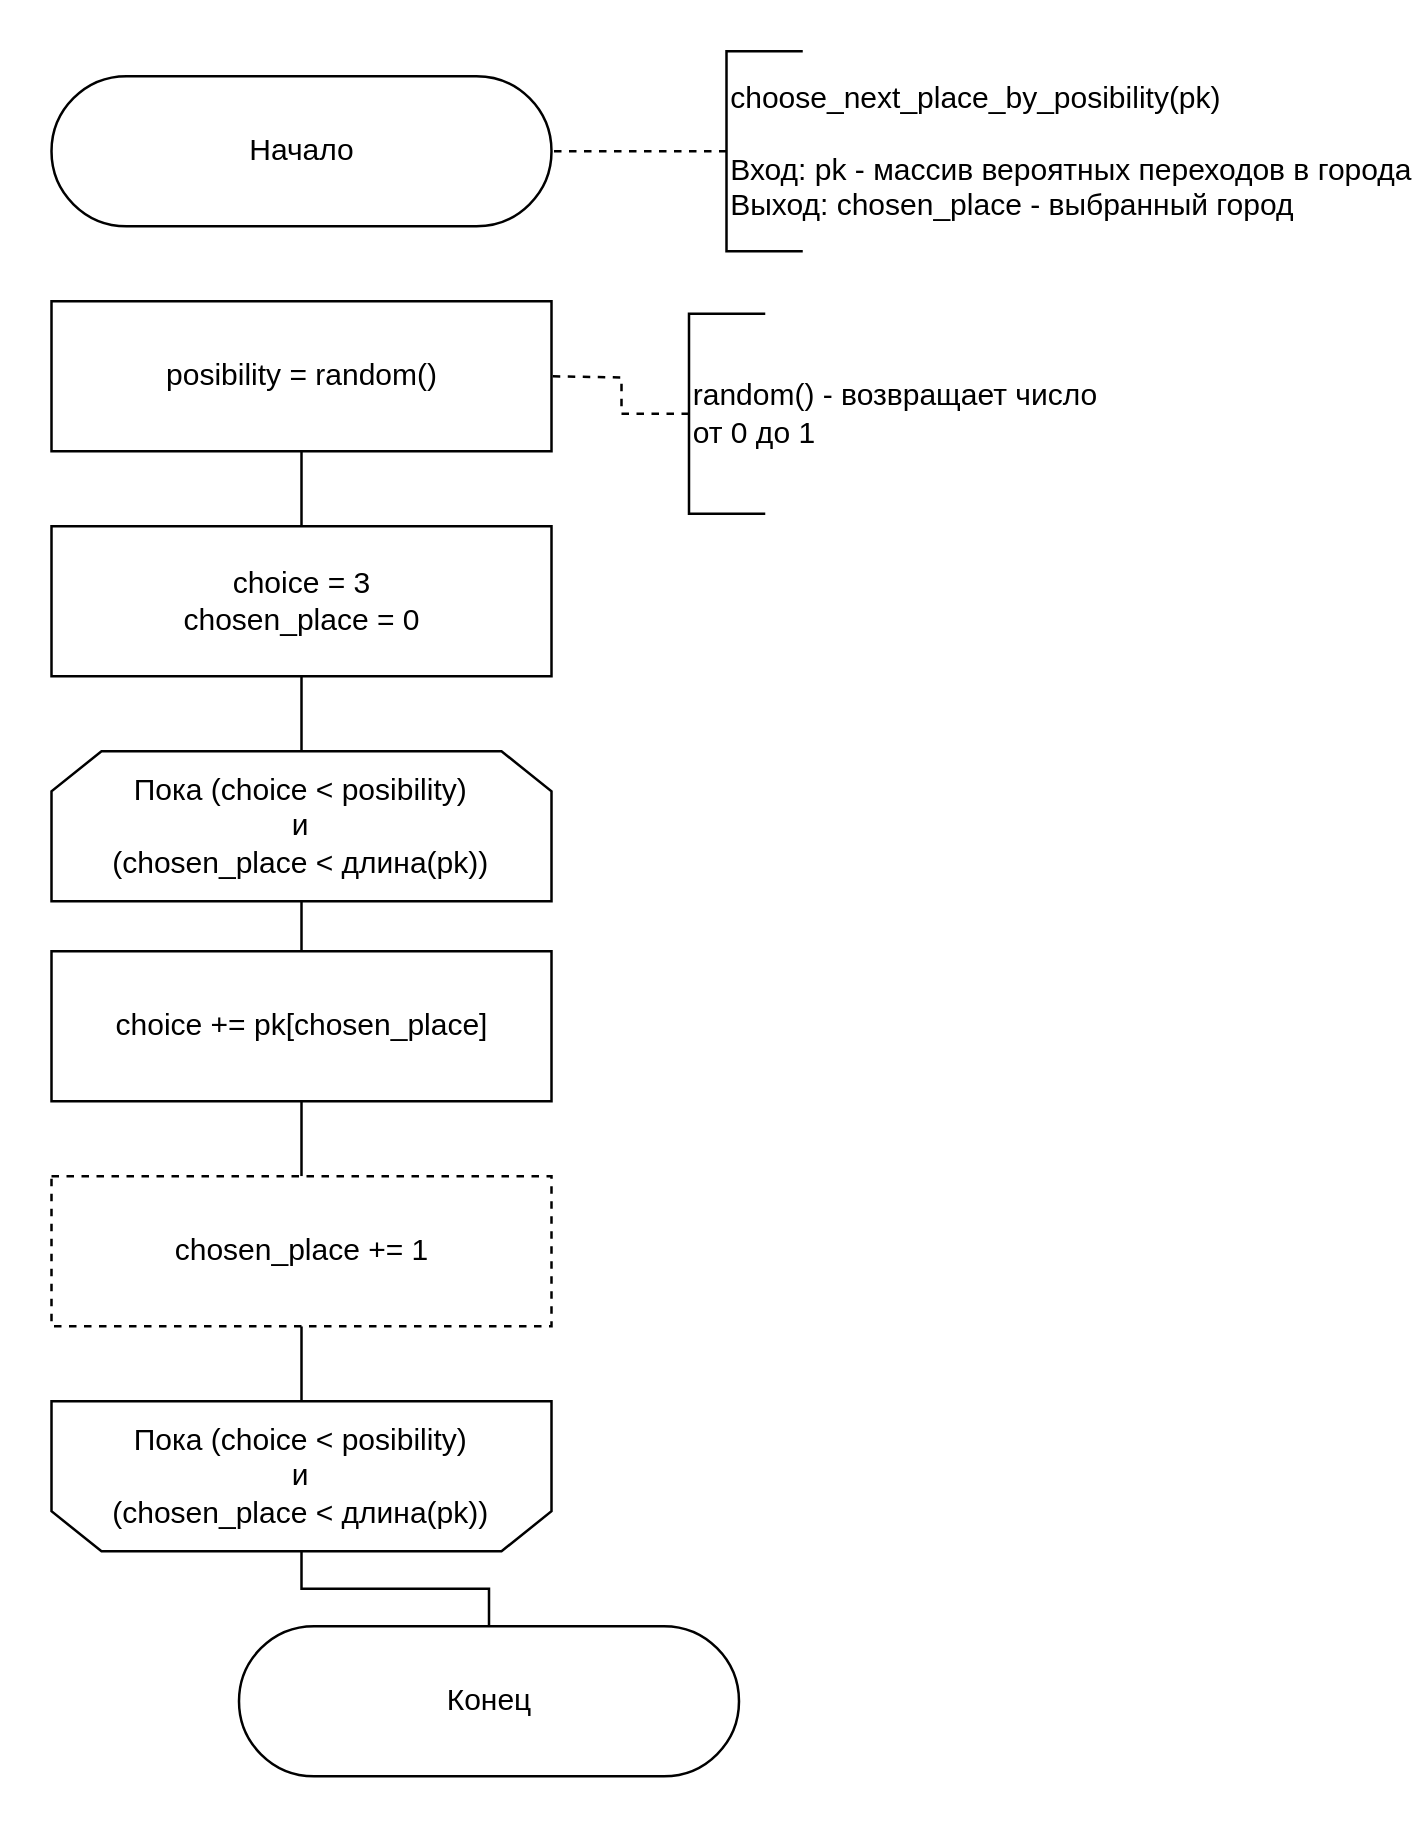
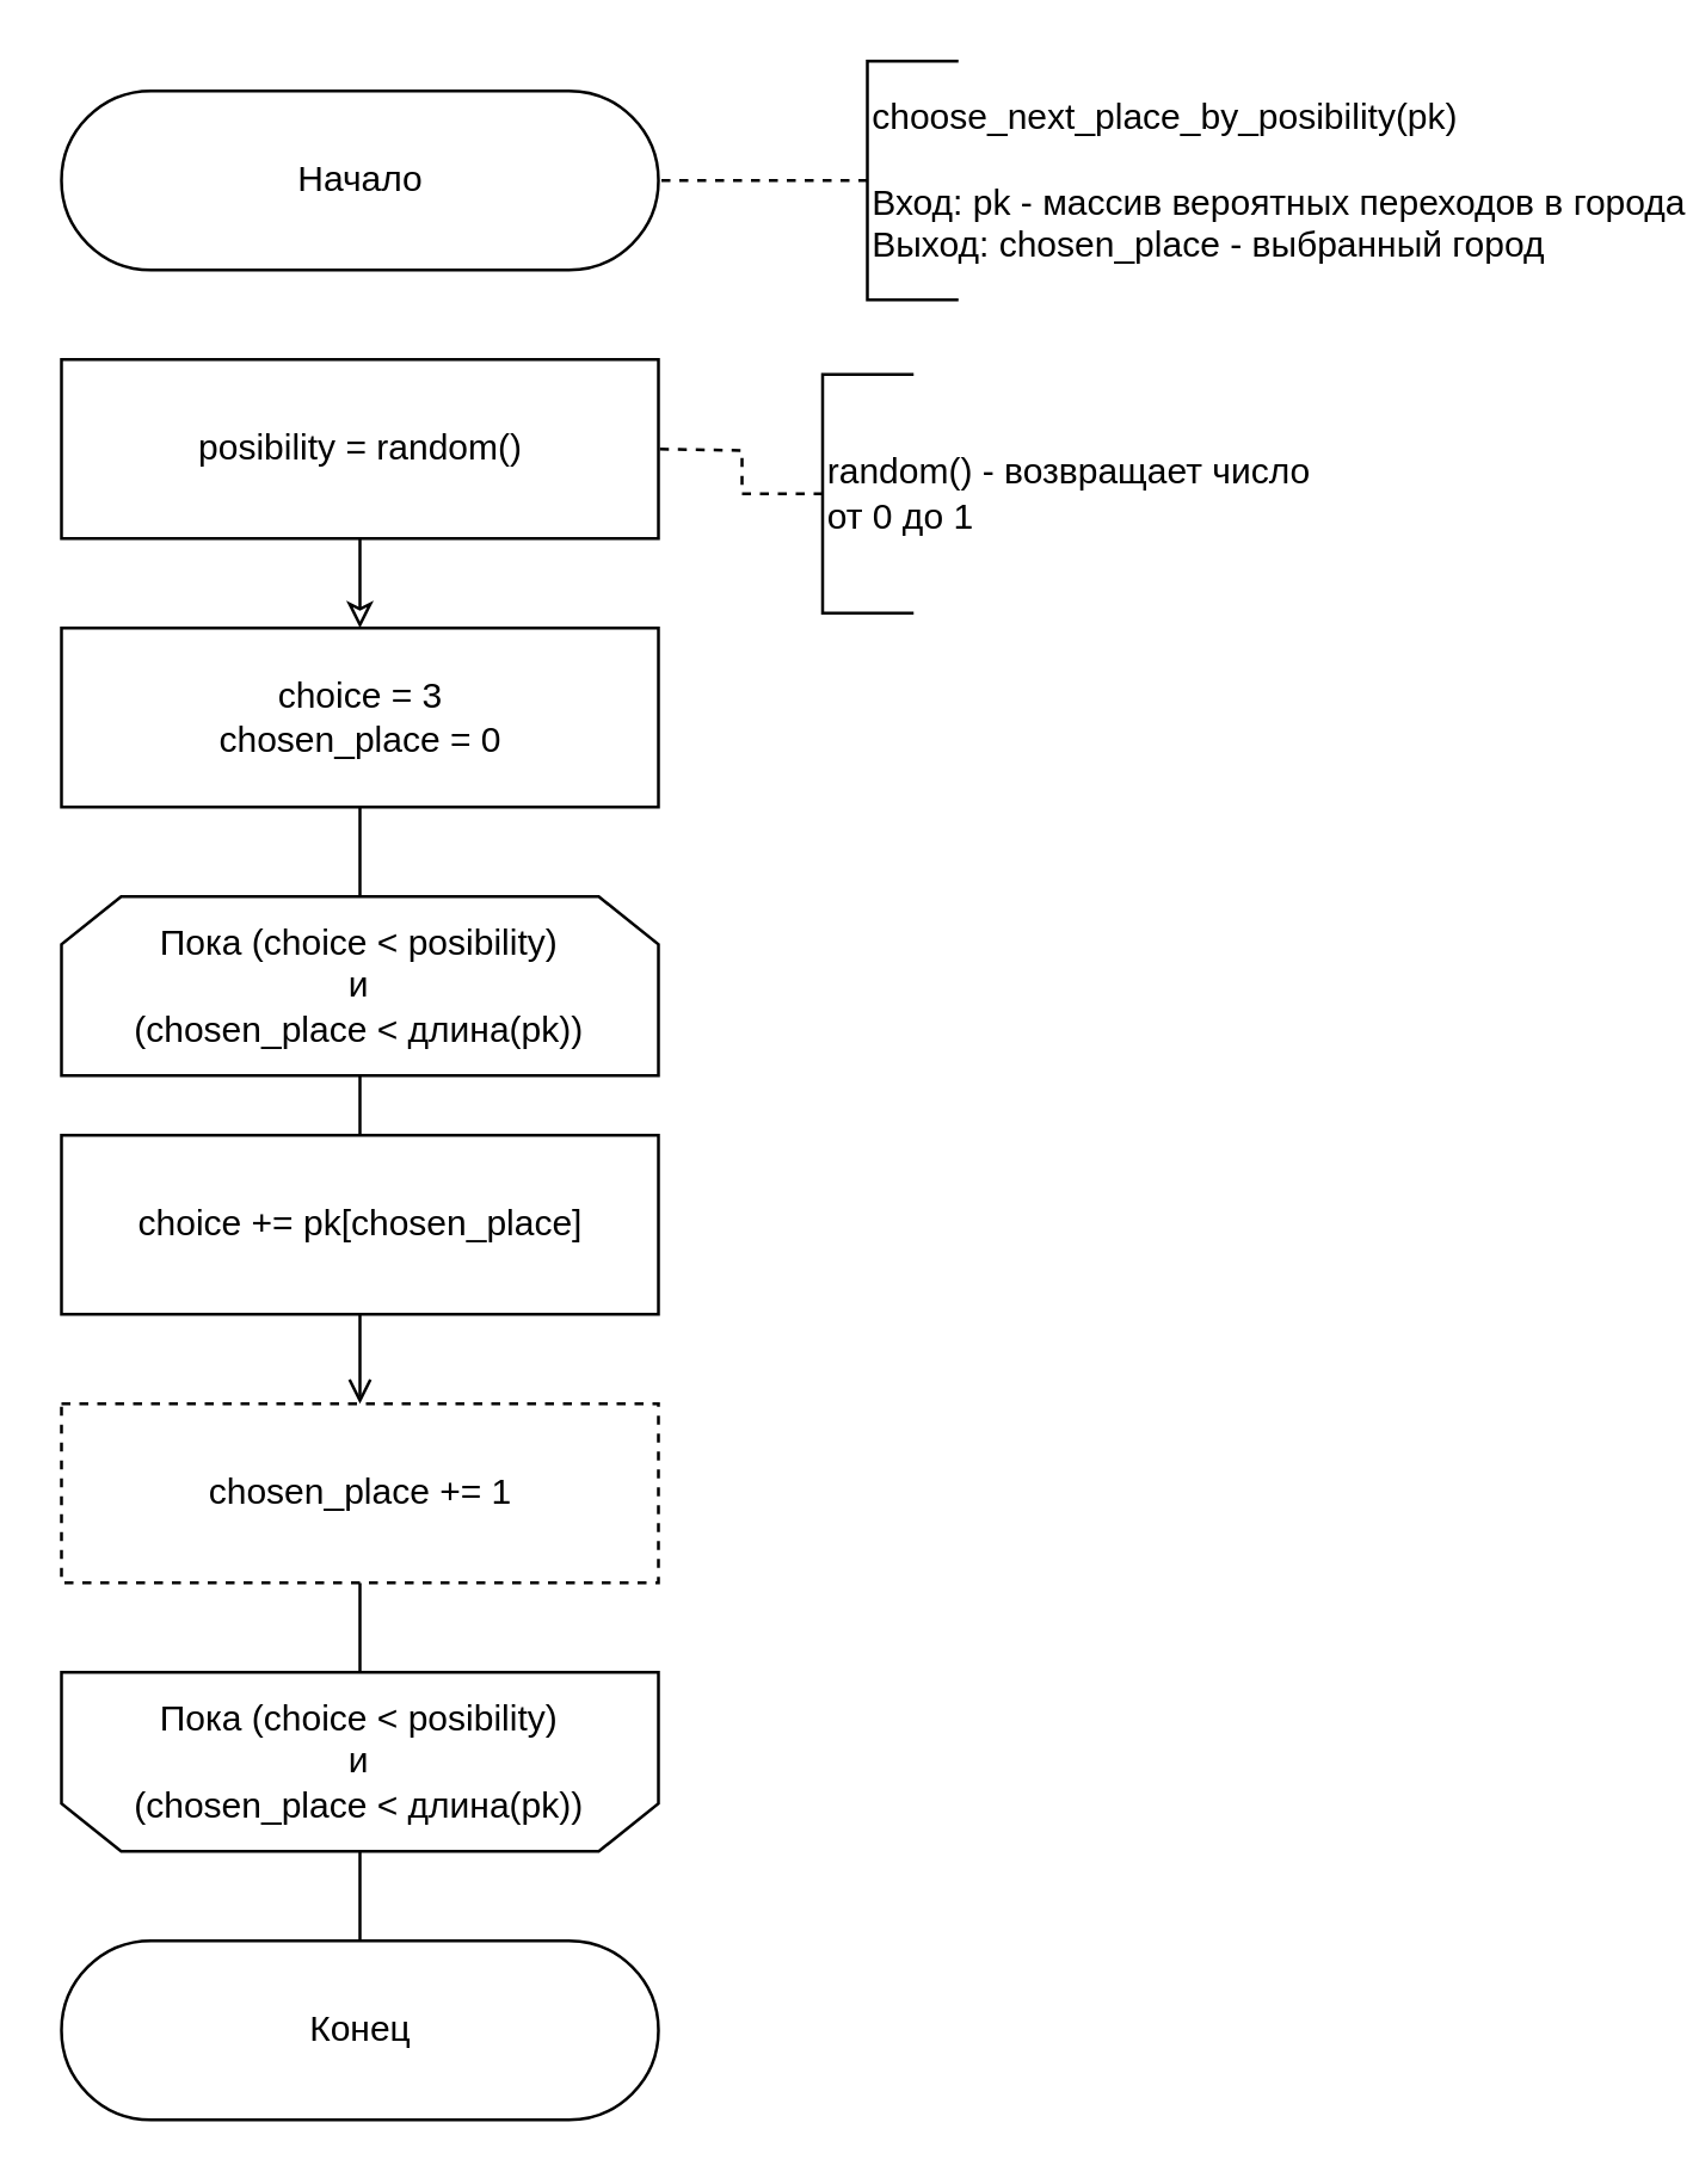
  <mxCell id="0" />
  <mxCell id="1" parent="0" />
  <mxCell id="2" value="Начало" style="html=1;dashed=0;whitespace=wrap;shape=mxgraph.dfd.start" parent="1" vertex="1"><mxGeometry x="20" y="30" width="200" height="60" as="geometry" /></mxCell>
  <mxCell id="3" value="" style="edgeStyle=orthogonalEdgeStyle;rounded=0;orthogonalLoop=1;jettySize=auto;html=1;endArrow=none;endFill=0;dashed=1;" parent="1" source="4" target="2" edge="1"><mxGeometry relative="1" as="geometry" /></mxCell>
  <mxCell id="4" value="choose_next_place_by_posibility(pk)&lt;br&gt;&lt;br&gt;Вход: pk - массив вероятных переходов в города&lt;br&gt;Выход: chosen_place - выбранный город" style="html=1;dashed=0;whitespace=wrap;shape=partialRectangle;right=0;align=left;" parent="1" vertex="1"><mxGeometry x="290" y="20" width="30" height="80" as="geometry" /></mxCell>
- <mxCell id="5" style="edgeStyle=orthogonalEdgeStyle;html=1;exitX=0.5;exitY=1;exitDx=0;exitDy=0;entryX=0.5;entryY=0;entryDx=0;entryDy=0;rounded=0;endArrow=none;endFill=0;" edge="1" parent="1" source="6" target="15"><mxGeometry relative="1" as="geometry" /></mxCell>
+ <mxCell id="5" style="edgeStyle=orthogonalEdgeStyle;html=1;exitX=0.5;exitY=1;exitDx=0;exitDy=0;entryX=0.5;entryY=0;entryDx=0;entryDy=0;rounded=0;endArrow=classic;endFill=0;" edge="1" parent="1" source="6" target="15"><mxGeometry relative="1" as="geometry" /></mxCell>
  <mxCell id="6" value="posibility = random()" style="html=1;dashed=0;whitespace=wrap;" parent="1" vertex="1"><mxGeometry x="20" y="120" width="200" height="60" as="geometry" /></mxCell>
  <mxCell id="7" style="edgeStyle=none;html=1;exitX=0.5;exitY=1;exitDx=0;exitDy=0;entryX=0.5;entryY=0;entryDx=0;entryDy=0;endArrow=none;endFill=0;" parent="1" source="8" edge="1"><mxGeometry relative="1" as="geometry"><mxPoint x="120" y="380" as="targetPoint" /></mxGeometry></mxCell>
  <mxCell id="8" value="Пока (choice &amp;lt; posibility)&lt;br&gt;и&lt;br&gt;(chosen_place &amp;lt; длина(pk))" style="shape=loopLimit;whiteSpace=wrap;html=1;direction=east" parent="1" vertex="1"><mxGeometry x="20" y="300" width="200" height="60" as="geometry" /></mxCell>
  <mxCell id="9" style="edgeStyle=orthogonalEdgeStyle;rounded=0;html=1;exitX=0.5;exitY=0;exitDx=0;exitDy=0;entryX=0.5;entryY=0.5;entryDx=0;entryDy=-30;entryPerimeter=0;endArrow=none;endFill=0;" edge="1" parent="1" source="10" target="11"><mxGeometry relative="1" as="geometry" /></mxCell>
  <mxCell id="10" value="Пока (choice &amp;lt; posibility)&lt;br&gt;и&lt;br&gt;(chosen_place &amp;lt; длина(pk))" style="shape=loopLimit;whiteSpace=wrap;html=1;strokeWidth=1;direction=west;" parent="1" vertex="1"><mxGeometry x="20" y="560" width="200" height="60" as="geometry" /></mxCell>
- <mxCell id="11" value="Конец" style="html=1;dashed=0;whitespace=wrap;shape=mxgraph.dfd.start" parent="1" vertex="1"><mxGeometry x="95" y="650" width="200" height="60" as="geometry" /></mxCell>
+ <mxCell id="11" value="Конец" style="html=1;dashed=0;whitespace=wrap;shape=mxgraph.dfd.start" parent="1" vertex="1"><mxGeometry x="20" y="650" width="200" height="60" as="geometry" /></mxCell>
  <mxCell id="12" value="random() - возвращает число&lt;br&gt;от 0 до 1" style="html=1;dashed=0;whitespace=wrap;shape=partialRectangle;right=0;align=left;" vertex="1" parent="1"><mxGeometry x="275" y="125" width="30" height="80" as="geometry" /></mxCell>
  <mxCell id="13" value="" style="edgeStyle=orthogonalEdgeStyle;rounded=0;orthogonalLoop=1;jettySize=auto;html=1;endArrow=none;endFill=0;dashed=1;" edge="1" source="12" parent="1"><mxGeometry relative="1" as="geometry"><mxPoint x="220" y="150" as="targetPoint" /></mxGeometry></mxCell>
  <mxCell id="14" style="edgeStyle=orthogonalEdgeStyle;rounded=0;html=1;exitX=0.5;exitY=1;exitDx=0;exitDy=0;entryX=0.5;entryY=0;entryDx=0;entryDy=0;endArrow=none;endFill=0;" edge="1" parent="1" source="15" target="8"><mxGeometry relative="1" as="geometry" /></mxCell>
  <mxCell id="15" value="choice = 3&lt;br&gt;chosen_place = 0" style="html=1;dashed=0;whitespace=wrap;" vertex="1" parent="1"><mxGeometry x="20" y="210" width="200" height="60" as="geometry" /></mxCell>
- <mxCell id="16" style="edgeStyle=orthogonalEdgeStyle;html=1;exitX=0.5;exitY=1;exitDx=0;exitDy=0;entryX=0.5;entryY=0;entryDx=0;entryDy=0;rounded=0;endArrow=none;endFill=0;" edge="1" source="17" target="19" parent="1"><mxGeometry relative="1" as="geometry" /></mxCell>
+ <mxCell id="16" style="edgeStyle=orthogonalEdgeStyle;html=1;exitX=0.5;exitY=1;exitDx=0;exitDy=0;entryX=0.5;entryY=0;entryDx=0;entryDy=0;rounded=0;endArrow=open;endFill=0;" edge="1" source="17" target="19" parent="1"><mxGeometry relative="1" as="geometry" /></mxCell>
  <mxCell id="17" value="choice += pk[chosen_place]" style="html=1;dashed=0;whitespace=wrap;" vertex="1" parent="1"><mxGeometry x="20" y="380" width="200" height="60" as="geometry" /></mxCell>
  <mxCell id="18" style="edgeStyle=orthogonalEdgeStyle;rounded=0;html=1;exitX=0.5;exitY=1;exitDx=0;exitDy=0;entryX=0.5;entryY=1;entryDx=0;entryDy=0;endArrow=none;endFill=0;" edge="1" parent="1" source="19" target="10"><mxGeometry relative="1" as="geometry" /></mxCell>
  <mxCell id="19" value="chosen_place += 1" style="html=1;dashed=1;whitespace=wrap;" vertex="1" parent="1"><mxGeometry x="20" y="470" width="200" height="60" as="geometry" /></mxCell>
